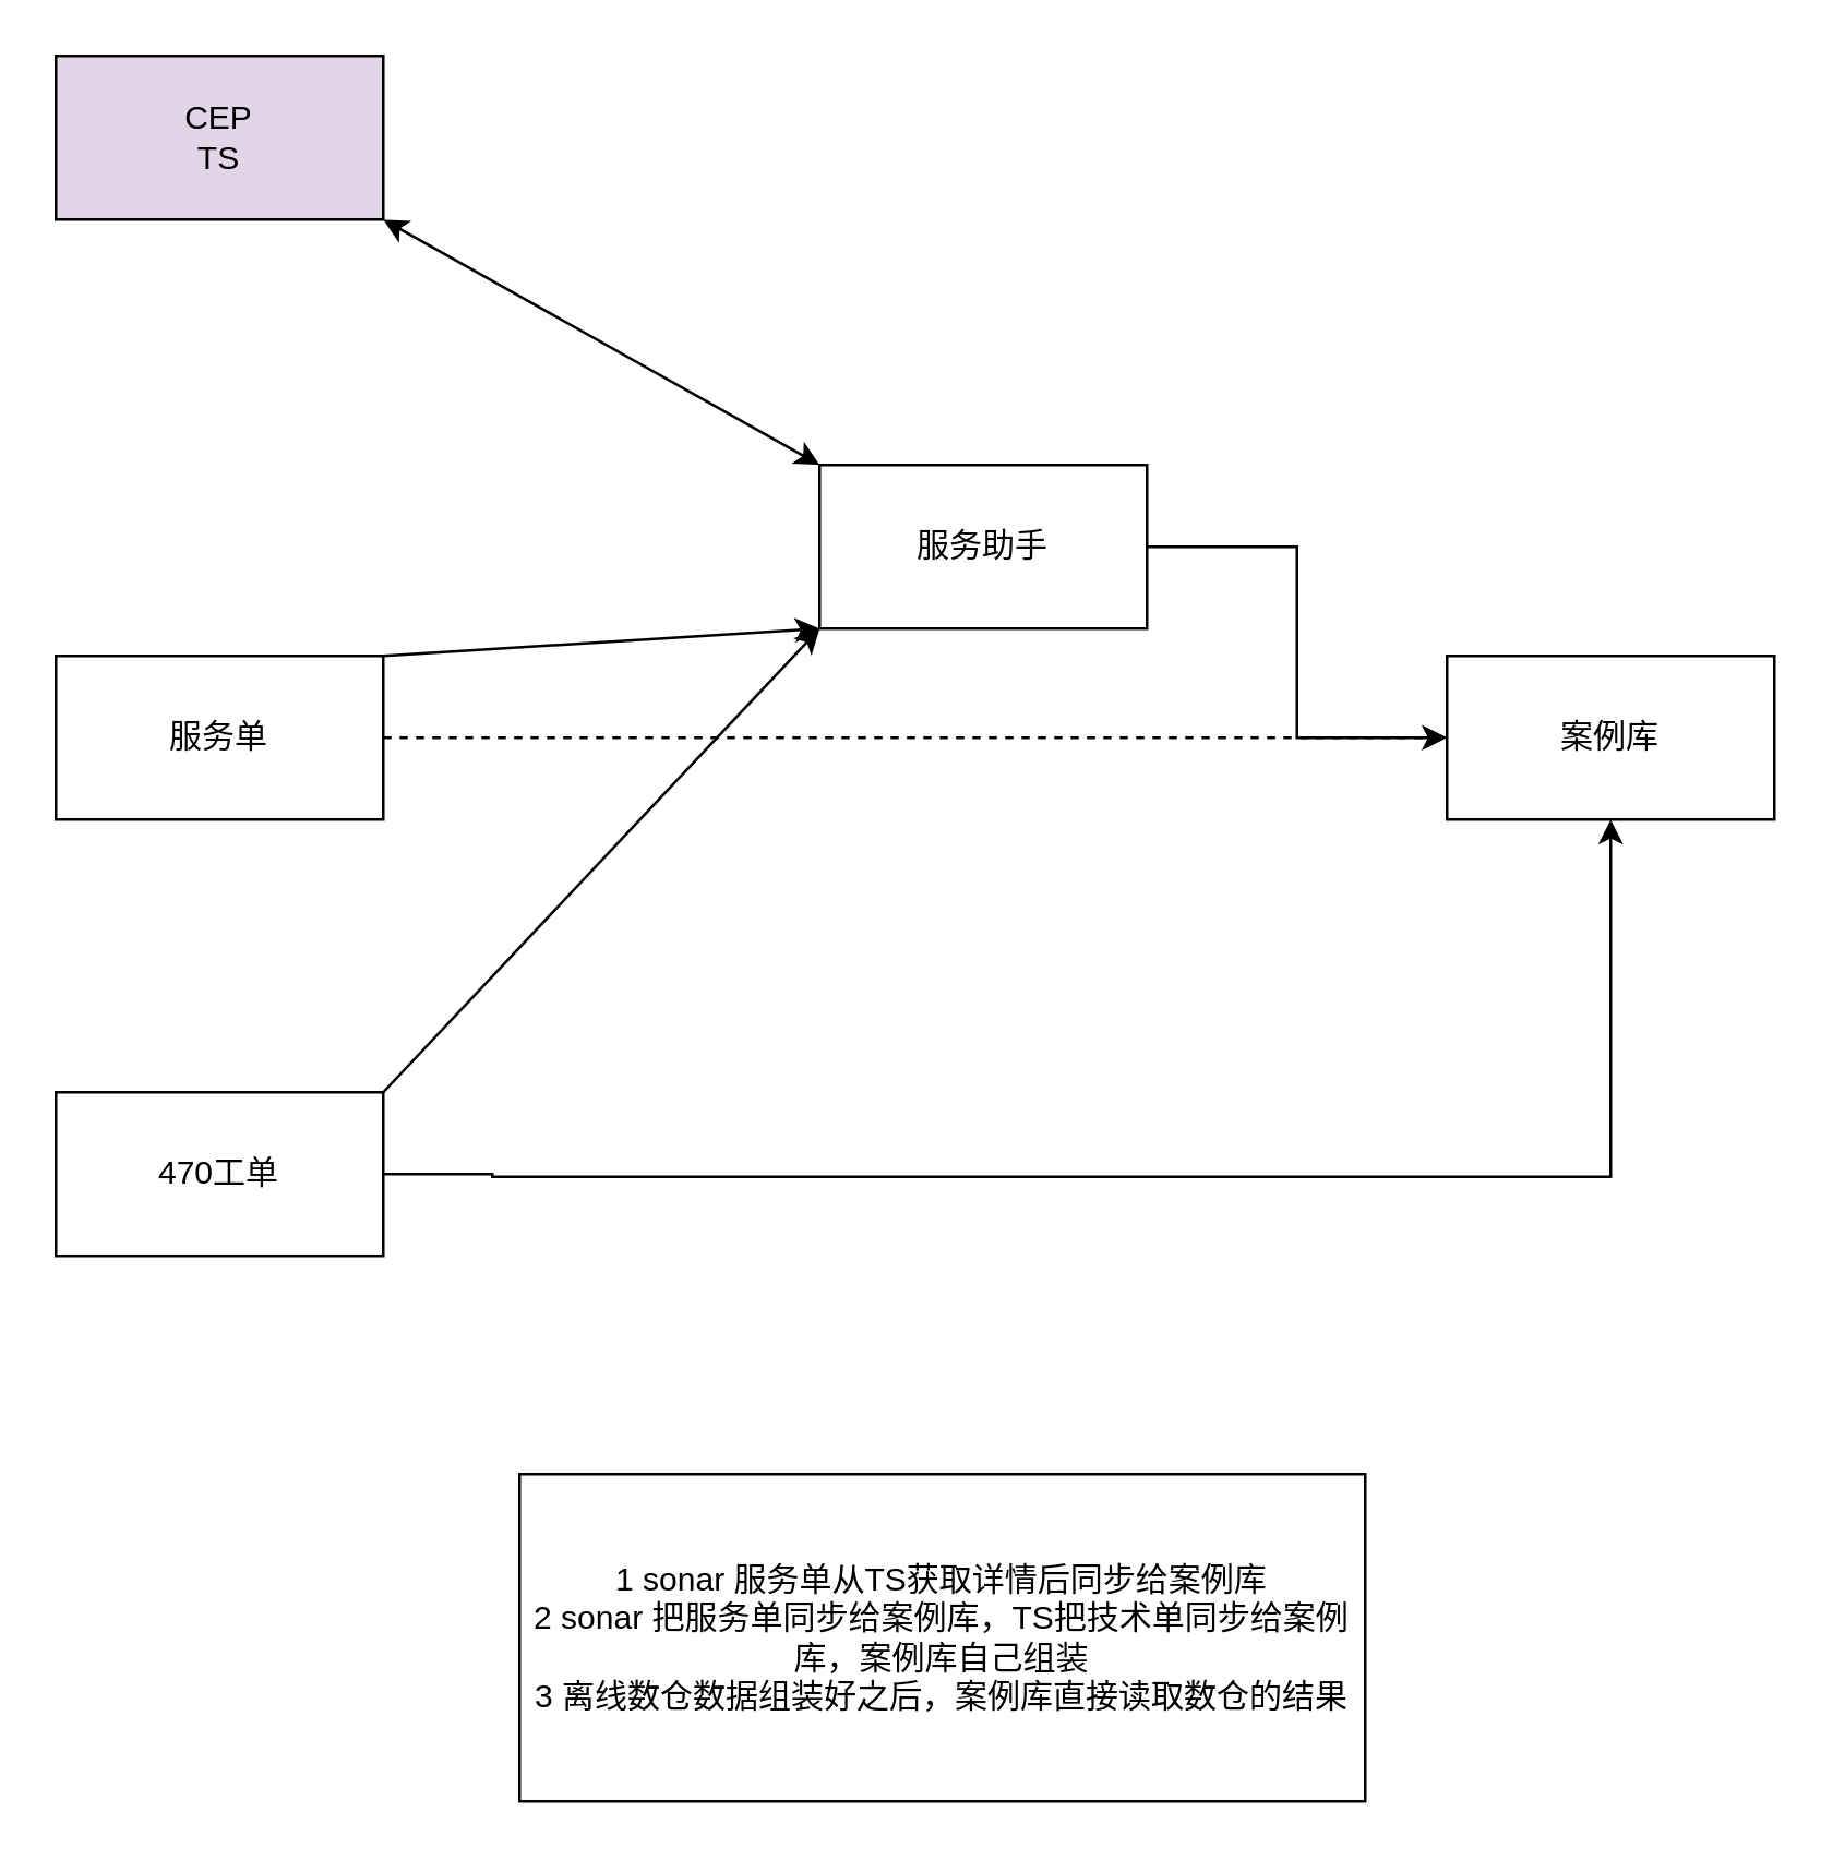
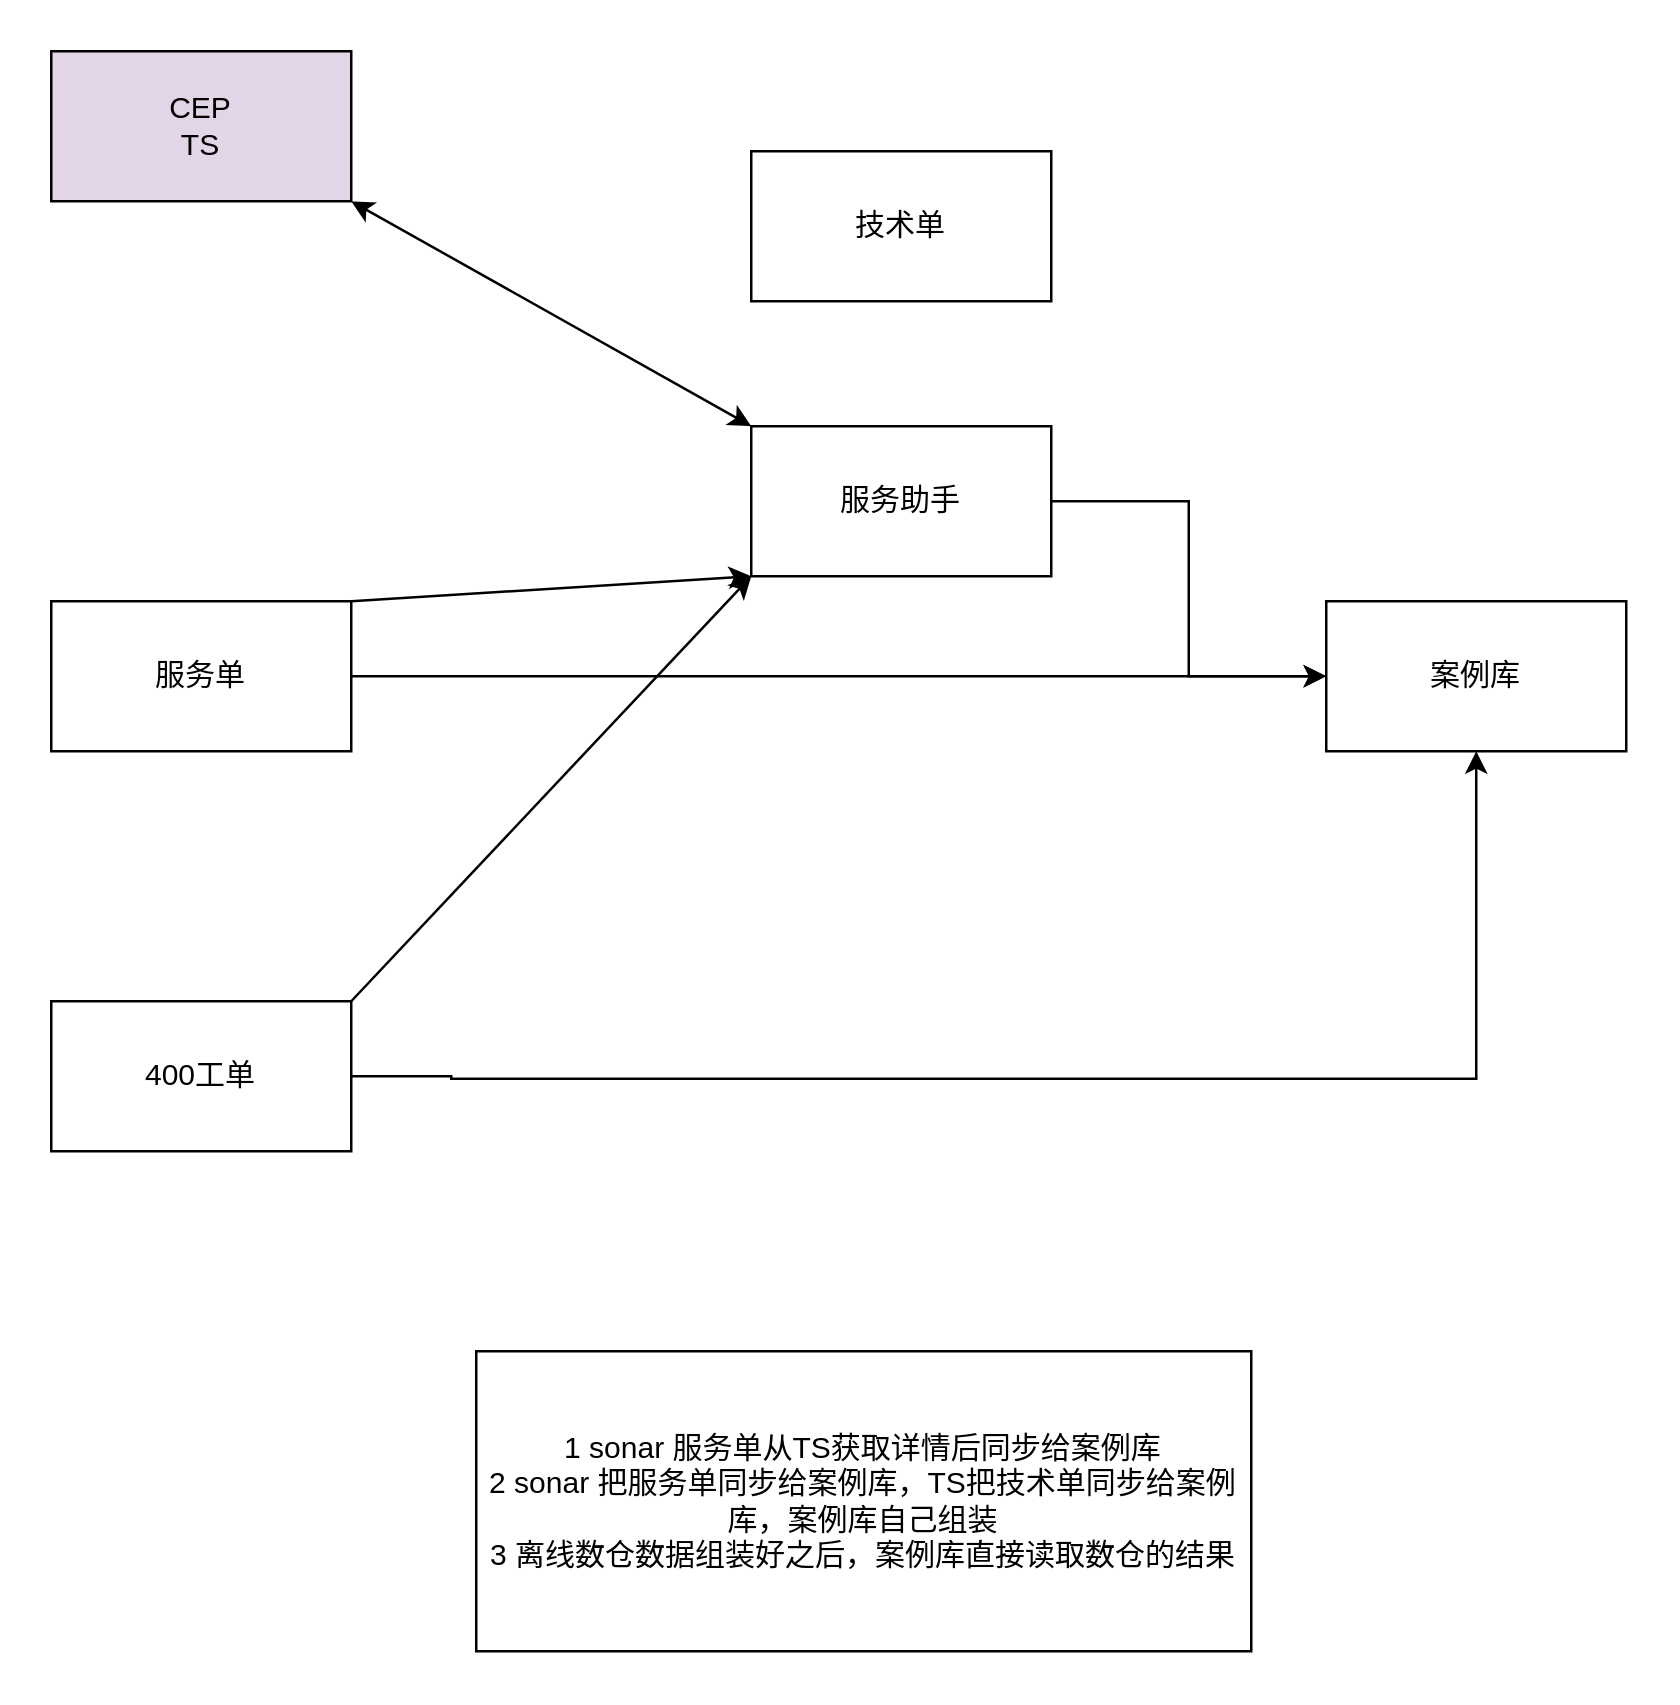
  <mxCell id="0" />
  <mxCell id="1" parent="0" />
  <mxCell id="2" value="CEP&lt;br&gt;TS" style="rounded=0;whiteSpace=wrap;html=1;fillColor=#e1d5e7;" vertex="1" parent="1"><mxGeometry x="20" y="20" width="120" height="60" as="geometry" /></mxCell>
- <mxCell id="3" value="" style="edgeStyle=orthogonalEdgeStyle;rounded=0;orthogonalLoop=1;jettySize=auto;html=1;entryX=0;entryY=0.5;entryDx=0;entryDy=0;dashed=1;" edge="1" parent="1" source="4" target="10"><mxGeometry relative="1" as="geometry"><mxPoint x="220" y="270" as="targetPoint" /></mxGeometry></mxCell>
+ <mxCell id="3" value="" style="edgeStyle=orthogonalEdgeStyle;rounded=0;orthogonalLoop=1;jettySize=auto;html=1;entryX=0;entryY=0.5;entryDx=0;entryDy=0;" edge="1" parent="1" source="4" target="10"><mxGeometry relative="1" as="geometry"><mxPoint x="220" y="270" as="targetPoint" /></mxGeometry></mxCell>
  <mxCell id="4" value="服务单" style="rounded=0;whiteSpace=wrap;html=1;" vertex="1" parent="1"><mxGeometry x="20" y="240" width="120" height="60" as="geometry" /></mxCell>
  <mxCell id="5" value="" style="edgeStyle=orthogonalEdgeStyle;rounded=0;orthogonalLoop=1;jettySize=auto;html=1;entryX=0.5;entryY=1;entryDx=0;entryDy=0;" edge="1" parent="1" source="6" target="10"><mxGeometry relative="1" as="geometry"><mxPoint x="220" y="430" as="targetPoint" /><Array as="points"><mxPoint x="180" y="430" /><mxPoint x="180" y="431" /><mxPoint x="590" y="431" /></Array></mxGeometry></mxCell>
- <mxCell id="6" value="470工单" style="rounded=0;whiteSpace=wrap;html=1;" vertex="1" parent="1"><mxGeometry x="20" y="400" width="120" height="60" as="geometry" /></mxCell>
+ <mxCell id="6" value="400工单" style="rounded=0;whiteSpace=wrap;html=1;" vertex="1" parent="1"><mxGeometry x="20" y="400" width="120" height="60" as="geometry" /></mxCell>
  <mxCell id="7" value="" style="edgeStyle=orthogonalEdgeStyle;rounded=0;orthogonalLoop=1;jettySize=auto;html=1;entryX=0;entryY=0.5;entryDx=0;entryDy=0;" edge="1" parent="1" source="8" target="10"><mxGeometry relative="1" as="geometry"><mxPoint x="500" y="200" as="targetPoint" /></mxGeometry></mxCell>
  <mxCell id="8" value="服务助手" style="rounded=0;whiteSpace=wrap;html=1;" vertex="1" parent="1"><mxGeometry x="300" y="170" width="120" height="60" as="geometry" /></mxCell>
+ <mxCell id="9" value="技术单" style="whiteSpace=wrap;html=1;rounded=0;" vertex="1" parent="1"><mxGeometry x="300" y="60" width="120" height="60" as="geometry" /></mxCell>
  <mxCell id="10" value="案例库" style="rounded=0;whiteSpace=wrap;html=1;" vertex="1" parent="1"><mxGeometry x="530" y="240" width="120" height="60" as="geometry" /></mxCell>
  <mxCell id="11" value="" style="endArrow=classic;html=1;rounded=0;entryX=0;entryY=1;entryDx=0;entryDy=0;" edge="1" parent="1" target="8"><mxGeometry width="50" height="50" relative="1" as="geometry"><mxPoint x="140" y="400" as="sourcePoint" /><mxPoint x="190" y="350" as="targetPoint" /></mxGeometry></mxCell>
  <mxCell id="12" value="" style="endArrow=classic;startArrow=classic;html=1;rounded=0;entryX=0;entryY=0;entryDx=0;entryDy=0;exitX=1;exitY=1;exitDx=0;exitDy=0;" edge="1" parent="1" source="2" target="8"><mxGeometry width="50" height="50" relative="1" as="geometry"><mxPoint x="-30" y="220" as="sourcePoint" /><mxPoint x="20" y="170" as="targetPoint" /></mxGeometry></mxCell>
  <mxCell id="13" value="" style="endArrow=classic;html=1;rounded=0;" edge="1" parent="1"><mxGeometry width="50" height="50" relative="1" as="geometry"><mxPoint x="140" y="240" as="sourcePoint" /><mxPoint x="300" y="230" as="targetPoint" /></mxGeometry></mxCell>
  <mxCell id="14" value="1 sonar 服务单从TS获取详情后同步给案例库&lt;br&gt;2 sonar 把服务单同步给案例库，TS把技术单同步给案例库，案例库自己组装&lt;br&gt;3 离线数仓数据组装好之后，案例库直接读取数仓的结果" style="rounded=0;whiteSpace=wrap;html=1;" vertex="1" parent="1"><mxGeometry x="190" y="540" width="310" height="120" as="geometry" /></mxCell>
